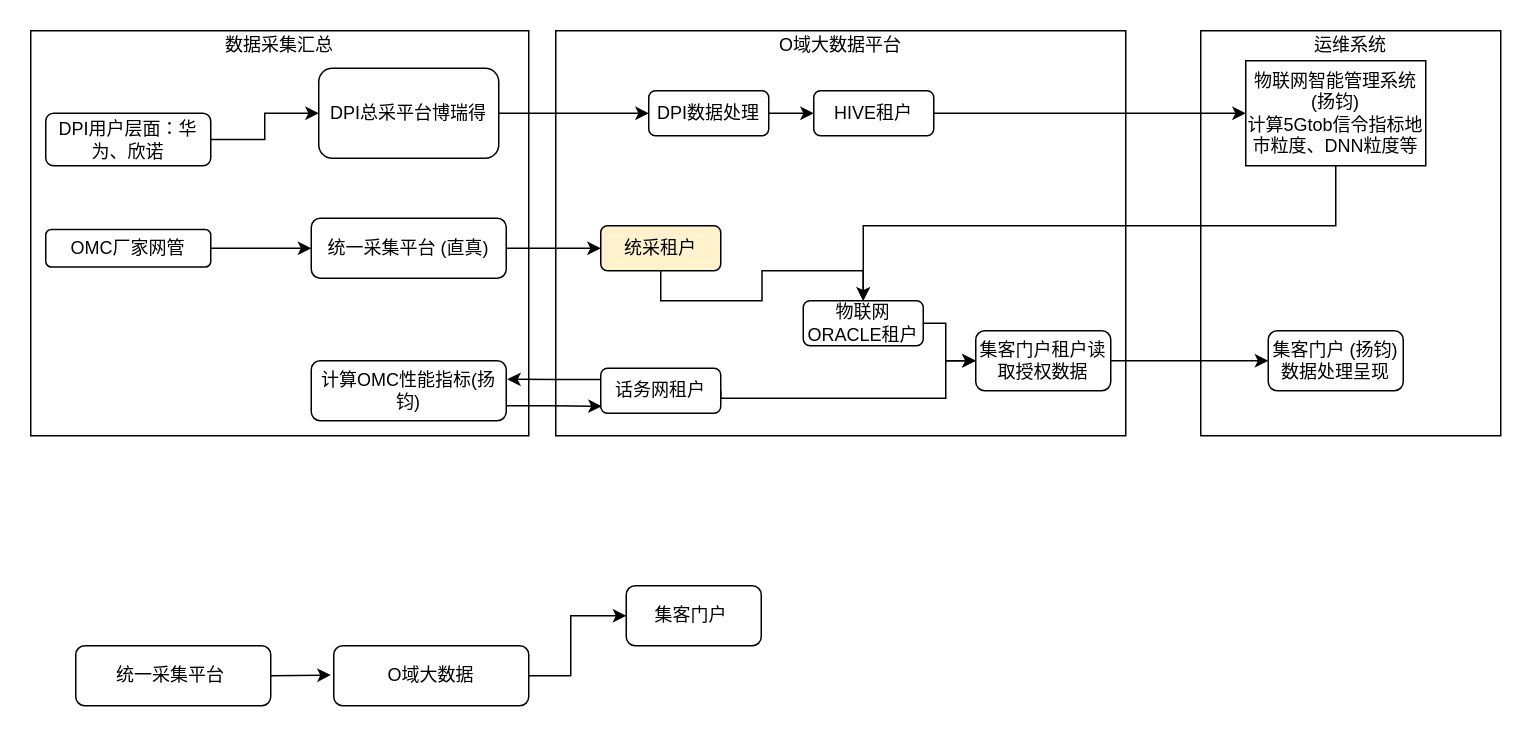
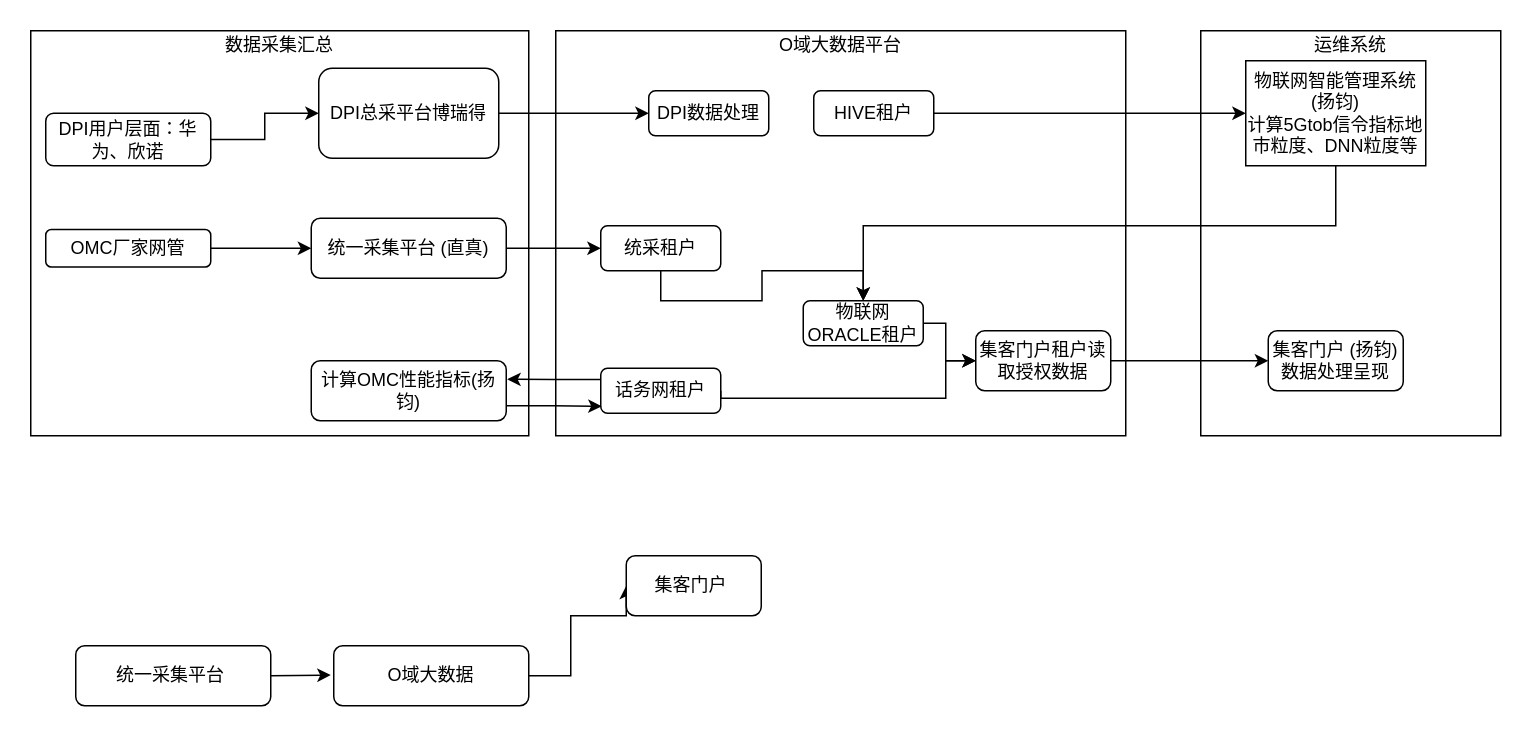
  <mxCell id="0" />
  <mxCell id="1" parent="0" />
  <mxCell id="2" value="数据采集汇总" style="rounded=0;whiteSpace=wrap;html=1;spacingTop=-250;" vertex="1" parent="1"><mxGeometry x="20" y="20" width="332" height="270" as="geometry" /></mxCell>
  <mxCell id="3" value="运维系统" style="rounded=0;whiteSpace=wrap;html=1;spacingTop=-250;" vertex="1" parent="1"><mxGeometry x="800" y="20" width="200" height="270" as="geometry" /></mxCell>
  <mxCell id="4" value="O域大数据平台" style="rounded=0;whiteSpace=wrap;html=1;spacingTop=-250;" parent="1" vertex="1"><mxGeometry x="370" y="20" width="380" height="270" as="geometry" /></mxCell>
  <mxCell id="5" style="edgeStyle=orthogonalEdgeStyle;rounded=0;orthogonalLoop=1;jettySize=auto;html=1;exitX=0.5;exitY=1;exitDx=0;exitDy=0;entryX=0.5;entryY=0;entryDx=0;entryDy=0;" edge="1" parent="1" source="6" target="27"><mxGeometry relative="1" as="geometry"><Array as="points"><mxPoint x="890" y="150" /><mxPoint x="575" y="150" /></Array></mxGeometry></mxCell>
  <mxCell id="6" value="物联网智能管理系统 (扬钧)&lt;br&gt;计算5Gtob信令指标地市粒度、DNN粒度等" style="whiteSpace=wrap;html=1;fontSize=12;glass=0;strokeWidth=1;shadow=0;rounded=0;" parent="1" vertex="1"><mxGeometry x="830" y="40" width="120" height="70" as="geometry" /></mxCell>
  <mxCell id="7" style="edgeStyle=orthogonalEdgeStyle;rounded=0;orthogonalLoop=1;jettySize=auto;html=1;exitX=1;exitY=0.5;exitDx=0;exitDy=0;entryX=0;entryY=0.5;entryDx=0;entryDy=0;" parent="1" source="8" target="10" edge="1"><mxGeometry relative="1" as="geometry" /></mxCell>
  <mxCell id="8" value="DPI用户层面：华为、欣诺" style="rounded=1;whiteSpace=wrap;html=1;fontSize=12;glass=0;strokeWidth=1;shadow=0;" parent="1" vertex="1"><mxGeometry x="30" y="75" width="110" height="35" as="geometry" /></mxCell>
  <mxCell id="9" style="edgeStyle=orthogonalEdgeStyle;rounded=0;orthogonalLoop=1;jettySize=auto;html=1;exitX=1;exitY=0.5;exitDx=0;exitDy=0;entryX=0;entryY=0.5;entryDx=0;entryDy=0;" parent="1" source="10" target="12" edge="1"><mxGeometry relative="1" as="geometry"><mxPoint x="422.92" y="76.08" as="targetPoint" /></mxGeometry></mxCell>
  <mxCell id="10" value="DPI总采平台博瑞得" style="rounded=1;whiteSpace=wrap;html=1;" parent="1" vertex="1"><mxGeometry x="212" y="45" width="120" height="60" as="geometry" /></mxCell>
- <mxCell id="11" style="edgeStyle=orthogonalEdgeStyle;rounded=0;orthogonalLoop=1;jettySize=auto;html=1;exitX=1;exitY=0.5;exitDx=0;exitDy=0;entryX=0;entryY=0.5;entryDx=0;entryDy=0;" parent="1" source="12" target="18" edge="1"><mxGeometry relative="1" as="geometry" /></mxCell>
  <mxCell id="12" value="DPI数据处理" style="rounded=1;whiteSpace=wrap;html=1;" parent="1" vertex="1"><mxGeometry x="432" y="60" width="80" height="30" as="geometry" /></mxCell>
  <mxCell id="13" style="edgeStyle=orthogonalEdgeStyle;rounded=0;orthogonalLoop=1;jettySize=auto;html=1;exitX=1;exitY=0.5;exitDx=0;exitDy=0;" parent="1" source="14" target="16" edge="1"><mxGeometry relative="1" as="geometry" /></mxCell>
  <mxCell id="14" value="OMC厂家网管" style="rounded=1;whiteSpace=wrap;html=1;fontSize=12;glass=0;strokeWidth=1;shadow=0;" parent="1" vertex="1"><mxGeometry x="30" y="152.5" width="110" height="25" as="geometry" /></mxCell>
  <mxCell id="15" style="edgeStyle=orthogonalEdgeStyle;rounded=0;orthogonalLoop=1;jettySize=auto;html=1;exitX=1;exitY=0.5;exitDx=0;exitDy=0;" parent="1" source="16" target="20" edge="1"><mxGeometry relative="1" as="geometry" /></mxCell>
  <mxCell id="16" value="统一采集平台 (直真)" style="rounded=1;whiteSpace=wrap;html=1;fontSize=12;glass=0;strokeWidth=1;shadow=0;" parent="1" vertex="1"><mxGeometry x="207" y="145" width="130" height="40" as="geometry" /></mxCell>
  <mxCell id="17" style="edgeStyle=orthogonalEdgeStyle;rounded=0;orthogonalLoop=1;jettySize=auto;html=1;exitX=1;exitY=0.5;exitDx=0;exitDy=0;" parent="1" source="18" target="6" edge="1"><mxGeometry relative="1" as="geometry" /></mxCell>
  <mxCell id="18" value="HIVE租户" style="rounded=1;whiteSpace=wrap;html=1;" parent="1" vertex="1"><mxGeometry x="542" y="60" width="80" height="30" as="geometry" /></mxCell>
  <mxCell id="19" style="edgeStyle=orthogonalEdgeStyle;rounded=0;orthogonalLoop=1;jettySize=auto;html=1;exitX=0.5;exitY=1;exitDx=0;exitDy=0;" edge="1" parent="1" source="20" target="27"><mxGeometry relative="1" as="geometry" /></mxCell>
- <mxCell id="20" value="统采租户" style="rounded=1;whiteSpace=wrap;html=1;fillColor=#fff2cc;" parent="1" vertex="1"><mxGeometry x="400" y="150" width="80" height="30" as="geometry" /></mxCell>
+ <mxCell id="20" value="统采租户" style="rounded=1;whiteSpace=wrap;html=1;" parent="1" vertex="1"><mxGeometry x="400" y="150" width="80" height="30" as="geometry" /></mxCell>
  <mxCell id="21" style="edgeStyle=orthogonalEdgeStyle;rounded=0;orthogonalLoop=1;jettySize=auto;html=1;exitX=1;exitY=0.5;exitDx=0;exitDy=0;entryX=0;entryY=0.5;entryDx=0;entryDy=0;" edge="1" parent="1" source="23" target="25"><mxGeometry relative="1" as="geometry"><mxPoint x="650" y="250" as="targetPoint" /><Array as="points"><mxPoint x="480" y="265" /><mxPoint x="630" y="265" /><mxPoint x="630" y="240" /></Array></mxGeometry></mxCell>
  <mxCell id="22" style="edgeStyle=orthogonalEdgeStyle;rounded=0;orthogonalLoop=1;jettySize=auto;html=1;exitX=0;exitY=0.25;exitDx=0;exitDy=0;entryX=1.005;entryY=0.308;entryDx=0;entryDy=0;entryPerimeter=0;" edge="1" parent="1" source="23" target="30"><mxGeometry relative="1" as="geometry" /></mxCell>
  <mxCell id="23" value="话务网租户" style="rounded=1;whiteSpace=wrap;html=1;" vertex="1" parent="1"><mxGeometry x="400" y="245" width="80" height="30" as="geometry" /></mxCell>
  <mxCell id="24" style="edgeStyle=orthogonalEdgeStyle;rounded=0;orthogonalLoop=1;jettySize=auto;html=1;exitX=1;exitY=0.5;exitDx=0;exitDy=0;entryX=0;entryY=0.5;entryDx=0;entryDy=0;" edge="1" parent="1" source="25" target="28"><mxGeometry relative="1" as="geometry" /></mxCell>
  <mxCell id="25" value="集客门户租户读取授权数据" style="rounded=1;whiteSpace=wrap;html=1;" vertex="1" parent="1"><mxGeometry x="650" y="220" width="90" height="40" as="geometry" /></mxCell>
  <mxCell id="26" style="edgeStyle=orthogonalEdgeStyle;rounded=0;orthogonalLoop=1;jettySize=auto;html=1;exitX=1;exitY=0.5;exitDx=0;exitDy=0;entryX=0;entryY=0.5;entryDx=0;entryDy=0;" edge="1" parent="1" source="27" target="25"><mxGeometry relative="1" as="geometry"><Array as="points"><mxPoint x="630" y="215" /><mxPoint x="630" y="240" /></Array></mxGeometry></mxCell>
  <mxCell id="27" value="物联网ORACLE租户" style="rounded=1;whiteSpace=wrap;html=1;" vertex="1" parent="1"><mxGeometry x="535" y="200" width="80" height="30" as="geometry" /></mxCell>
  <mxCell id="28" value="集客门户 (扬钧)数据处理呈现" style="rounded=1;whiteSpace=wrap;html=1;" vertex="1" parent="1"><mxGeometry x="845" y="220" width="90" height="40" as="geometry" /></mxCell>
  <mxCell id="29" style="edgeStyle=orthogonalEdgeStyle;rounded=0;orthogonalLoop=1;jettySize=auto;html=1;exitX=1;exitY=0.75;exitDx=0;exitDy=0;entryX=0.008;entryY=0.844;entryDx=0;entryDy=0;entryPerimeter=0;" edge="1" parent="1" source="30" target="23"><mxGeometry relative="1" as="geometry" /></mxCell>
  <mxCell id="30" value="计算OMC性能指标(扬钧)" style="rounded=1;whiteSpace=wrap;html=1;fontSize=12;glass=0;strokeWidth=1;shadow=0;" vertex="1" parent="1"><mxGeometry x="207" y="240" width="130" height="40" as="geometry" /></mxCell>
  <mxCell id="31" style="edgeStyle=orthogonalEdgeStyle;rounded=0;orthogonalLoop=1;jettySize=auto;html=1;exitX=1;exitY=0.5;exitDx=0;exitDy=0;" edge="1" parent="1" source="32"><mxGeometry relative="1" as="geometry"><mxPoint x="220" y="449.529" as="targetPoint" /></mxGeometry></mxCell>
  <mxCell id="32" value="统一采集平台&amp;nbsp;" style="rounded=1;whiteSpace=wrap;html=1;fontSize=12;glass=0;strokeWidth=1;shadow=0;" vertex="1" parent="1"><mxGeometry x="50" y="430" width="130" height="40" as="geometry" /></mxCell>
  <mxCell id="33" style="edgeStyle=orthogonalEdgeStyle;rounded=0;orthogonalLoop=1;jettySize=auto;html=1;exitX=1;exitY=0.5;exitDx=0;exitDy=0;entryX=0;entryY=0.5;entryDx=0;entryDy=0;" edge="1" parent="1" source="34" target="35"><mxGeometry relative="1" as="geometry"><Array as="points"><mxPoint x="380" y="450" /><mxPoint x="380" y="410" /></Array></mxGeometry></mxCell>
  <mxCell id="34" value="O域大数据" style="rounded=1;whiteSpace=wrap;html=1;fontSize=12;glass=0;strokeWidth=1;shadow=0;" vertex="1" parent="1"><mxGeometry x="222" y="430" width="130" height="40" as="geometry" /></mxCell>
- <mxCell id="35" value="集客门户&amp;nbsp;" style="rounded=1;whiteSpace=wrap;html=1;" vertex="1" parent="1"><mxGeometry x="417" y="390" width="90" height="40" as="geometry" /></mxCell>
+ <mxCell id="35" value="集客门户&amp;nbsp;" style="rounded=1;whiteSpace=wrap;html=1;" vertex="1" parent="1"><mxGeometry x="417" y="370" width="90" height="40" as="geometry" /></mxCell>
